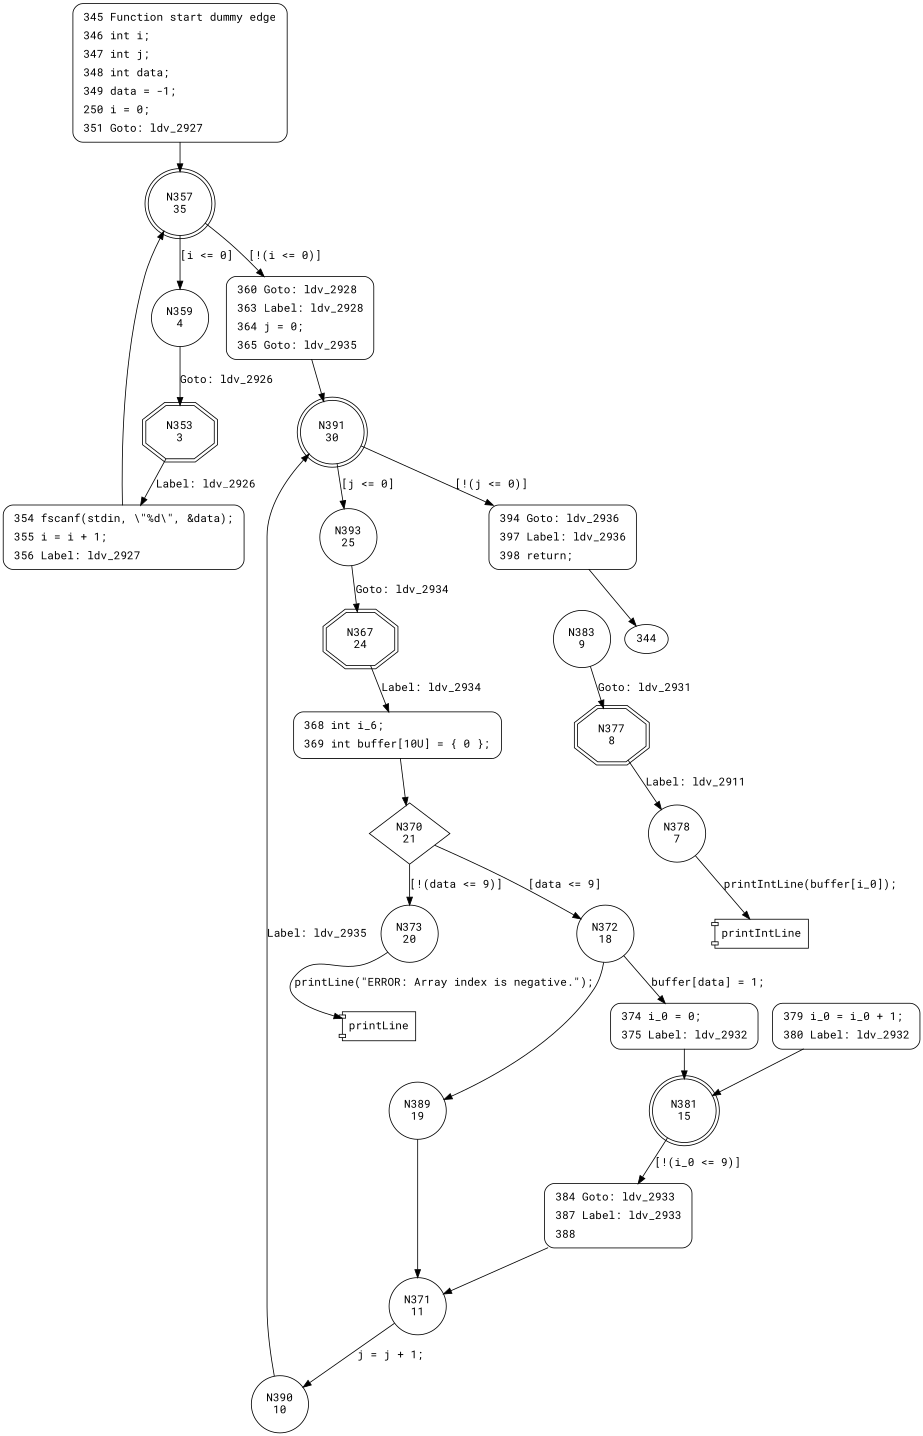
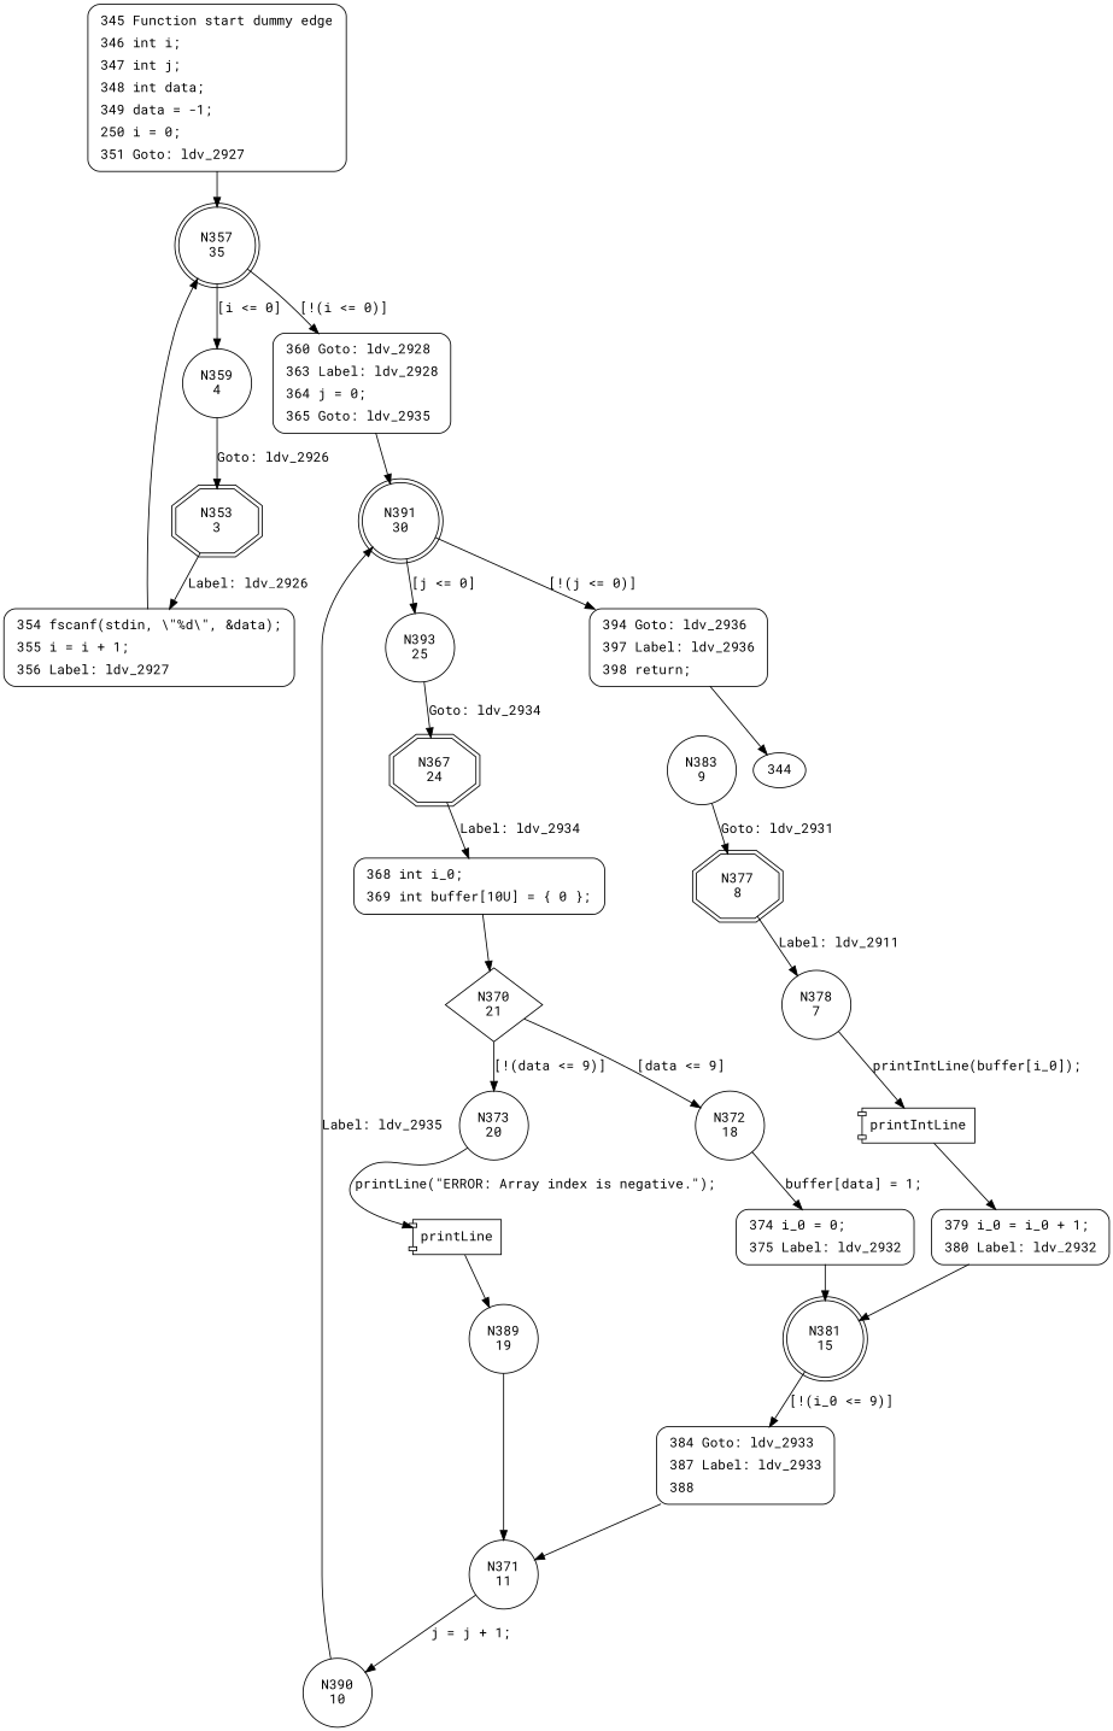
  digraph {
    fontname="Roboto Mono"
    node [fontname="Roboto Mono" shape=circle]
    edge [fontname="Roboto Mono"]
    n1 [label="N357\n35" shape=doublecircle]
    n2 [label="N359\n4"]
    n3 [fillcolor=white label=<<table border="0" cellborder="0" cellpadding="3" bgcolor="white"><tr><td align="right">360</td><td align="left">Goto: ldv_2928</td></tr><tr><td align="right">363</td><td align="left">Label: ldv_2928</td></tr><tr><td align="right">364</td><td align="left">j = 0;</td></tr><tr><td align="right">365</td><td align="left">Goto: ldv_2935</td></tr></table>> penwidth=1 shape=Mrecord style="filled,bold"]
    n4 [label="N353\n3" shape=doubleoctagon]
    n5 [label="N391\n30" shape=doublecircle]
    n6 [fillcolor=white label=<<table border="0" cellborder="0" cellpadding="3" bgcolor="white"><tr><td align="right">354</td><td align="left">fscanf(stdin, \&quot;%d\&quot;, &amp;data);</td></tr><tr><td align="right">355</td><td align="left">i = i + 1;</td></tr><tr><td align="right">356</td><td align="left">Label: ldv_2927</td></tr></table>> penwidth=1 shape=Mrecord style="filled,bold"]
    n7 [label="N393\n25"]
    n8 [fillcolor=white label=<<table border="0" cellborder="0" cellpadding="3" bgcolor="white"><tr><td align="right">394</td><td align="left">Goto: ldv_2936</td></tr><tr><td align="right">397</td><td align="left">Label: ldv_2936</td></tr><tr><td align="right">398</td><td align="left">return;</td></tr></table>> penwidth=1 shape=Mrecord style="filled,bold"]
    n9 [label="N367\n24" shape=doubleoctagon]
    344 [shape=""]
-   n11 [fillcolor=white label=<<table border="0" cellborder="0" cellpadding="3" bgcolor="white"><tr><td align="right">368</td><td align="left">int i_6;</td></tr><tr><td align="right">369</td><td align="left">int buffer[10U] = &#123; 0 &#125;;</td></tr></table>> penwidth=1 shape=Mrecord style="filled,bold"]
+   n11 [fillcolor=white label=<<table border="0" cellborder="0" cellpadding="3" bgcolor="white"><tr><td align="right">368</td><td align="left">int i_0;</td></tr><tr><td align="right">369</td><td align="left">int buffer[10U] = &#123; 0 &#125;;</td></tr></table>> penwidth=1 shape=Mrecord style="filled,bold"]
    n12 [label="N370\n21" shape=diamond]
    n13 [label="N372\n18"]
    n14 [label="N373\n20"]
    n15 [fillcolor=white label=<<table border="0" cellborder="0" cellpadding="3" bgcolor="white"><tr><td align="right">374</td><td align="left">i_0 = 0;</td></tr><tr><td align="right">375</td><td align="left">Label: ldv_2932</td></tr></table>> penwidth=1 shape=Mrecord style="filled,bold"]
    n16 [label=printLine shape=component]
    n17 [label="N381\n15" shape=doublecircle]
    n18 [label="N389\n19"]
    n19 [label="N371\n11"]
    n20 [label="N390\n10"]
    n21 [fillcolor=white label=<<table border="0" cellborder="0" cellpadding="3" bgcolor="white"><tr><td align="right">384</td><td align="left">Goto: ldv_2933</td></tr><tr><td align="right">387</td><td align="left">Label: ldv_2933</td></tr><tr><td align="right">388</td><td align="left"></td></tr></table>> penwidth=1 shape=Mrecord style="filled,bold"]
    n22 [label="N383\n9"]
    n23 [label="N377\n8" shape=doubleoctagon]
    n24 [label="N378\n7"]
    n25 [label=printIntLine shape=component]
    n26 [fillcolor=white label=<<table border="0" cellborder="0" cellpadding="3" bgcolor="white"><tr><td align="right">379</td><td align="left">i_0 = i_0 + 1;</td></tr><tr><td align="right">380</td><td align="left">Label: ldv_2932</td></tr></table>> penwidth=1 shape=Mrecord style="filled,bold"]
    n27 [fillcolor=white label=<<table border="0" cellborder="0" cellpadding="3" bgcolor="white"><tr><td align="right">345</td><td align="left">Function start dummy edge</td></tr><tr><td align="right">346</td><td align="left">int i;</td></tr><tr><td align="right">347</td><td align="left">int j;</td></tr><tr><td align="right">348</td><td align="left">int data;</td></tr><tr><td align="right">349</td><td align="left">data = -1;</td></tr><tr><td align="right">250</td><td align="left">i = 0;</td></tr><tr><td align="right">351</td><td align="left">Goto: ldv_2927</td></tr></table>> penwidth=1 shape=Mrecord style="filled,bold"]
    n1 -> n2 [label="[i <= 0]"]
    n1 -> n3 [label="[!(i <= 0)]"]
    n2 -> n4 [label="Goto: ldv_2926"]
    n3 -> n5
    n4 -> n6 [label="Label: ldv_2926"]
    n5 -> n7 [label="[j <= 0]"]
    n5 -> n8 [label="[!(j <= 0)]"]
    n6 -> n1
    n7 -> n9 [label="Goto: ldv_2934"]
    n8 -> 344
    n9 -> n11 [label="Label: ldv_2934"]
    n11 -> n12
    n12 -> n13 [label="[data <= 9]"]
    n12 -> n14 [label="[!(data <= 9)]"]
    n13 -> n15 [label="buffer[data] = 1;"]
    n14 -> n16 [label="printLine(\"ERROR: Array index is negative.\");"]
    n15 -> n17
-   n13 -> n18
+   n16 -> n18
    n17 -> n21 [label="[!(i_0 <= 9)]"]
    n18 -> n19
    n19 -> n20 [label="j = j + 1;"]
    n20 -> n5 [label="Label: ldv_2935"]
    n21 -> n19
    n22 -> n23 [label="Goto: ldv_2931"]
    n23 -> n24 [label="Label: ldv_2911"]
    n24 -> n25 [label="printIntLine(buffer[i_0]);"]
+   n25 -> n26
    n26 -> n17
    n27 -> n1
  }
